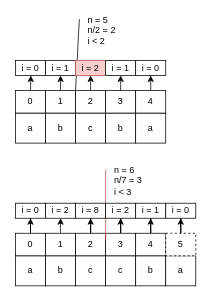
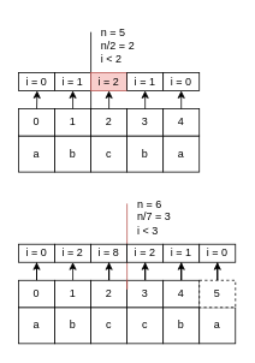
  <mxCell id="0" />
  <mxCell id="1" parent="0" />
  <mxCell id="2" value="a" style="rounded=0;whiteSpace=wrap;html=1;" vertex="1" parent="1"><mxGeometry x="20" y="340" width="40" height="40" as="geometry" /></mxCell>
  <mxCell id="3" value="b" style="rounded=0;whiteSpace=wrap;html=1;" vertex="1" parent="1"><mxGeometry x="60" y="340" width="40" height="40" as="geometry" /></mxCell>
  <mxCell id="4" value="c" style="rounded=0;whiteSpace=wrap;html=1;" vertex="1" parent="1"><mxGeometry x="100" y="340" width="40" height="40" as="geometry" /></mxCell>
  <mxCell id="5" value="c" style="rounded=0;whiteSpace=wrap;html=1;" vertex="1" parent="1"><mxGeometry x="140" y="340" width="40" height="40" as="geometry" /></mxCell>
  <mxCell id="6" value="b" style="rounded=0;whiteSpace=wrap;html=1;" vertex="1" parent="1"><mxGeometry x="180" y="340" width="40" height="40" as="geometry" /></mxCell>
  <mxCell id="7" value="a" style="rounded=0;whiteSpace=wrap;html=1;" vertex="1" parent="1"><mxGeometry x="220" y="340" width="40" height="40" as="geometry" /></mxCell>
  <mxCell id="8" value="" style="edgeStyle=orthogonalEdgeStyle;rounded=0;orthogonalLoop=1;jettySize=auto;html=1;" edge="1" parent="1" source="9" target="34"><mxGeometry relative="1" as="geometry" /></mxCell>
  <mxCell id="9" value="0" style="rounded=0;whiteSpace=wrap;html=1;" vertex="1" parent="1"><mxGeometry x="20" y="310" width="40" height="30" as="geometry" /></mxCell>
  <mxCell id="10" style="edgeStyle=orthogonalEdgeStyle;rounded=0;orthogonalLoop=1;jettySize=auto;html=1;exitX=0.5;exitY=0;exitDx=0;exitDy=0;entryX=0.5;entryY=1;entryDx=0;entryDy=0;" edge="1" parent="1" source="11" target="35"><mxGeometry relative="1" as="geometry" /></mxCell>
  <mxCell id="11" value="1" style="rounded=0;whiteSpace=wrap;html=1;" vertex="1" parent="1"><mxGeometry x="60" y="310" width="40" height="30" as="geometry" /></mxCell>
  <mxCell id="12" style="edgeStyle=orthogonalEdgeStyle;rounded=0;orthogonalLoop=1;jettySize=auto;html=1;entryX=0.5;entryY=1;entryDx=0;entryDy=0;" edge="1" parent="1" source="13" target="36"><mxGeometry relative="1" as="geometry" /></mxCell>
  <mxCell id="13" value="2" style="rounded=0;whiteSpace=wrap;html=1;" vertex="1" parent="1"><mxGeometry x="100" y="310" width="40" height="30" as="geometry" /></mxCell>
  <mxCell id="14" style="edgeStyle=orthogonalEdgeStyle;rounded=0;orthogonalLoop=1;jettySize=auto;html=1;entryX=0.5;entryY=1;entryDx=0;entryDy=0;" edge="1" parent="1" source="15" target="37"><mxGeometry relative="1" as="geometry" /></mxCell>
  <mxCell id="15" value="3" style="rounded=0;whiteSpace=wrap;html=1;" vertex="1" parent="1"><mxGeometry x="140" y="310" width="40" height="30" as="geometry" /></mxCell>
  <mxCell id="16" style="edgeStyle=orthogonalEdgeStyle;rounded=0;orthogonalLoop=1;jettySize=auto;html=1;entryX=0.5;entryY=1;entryDx=0;entryDy=0;" edge="1" parent="1" source="17" target="38"><mxGeometry relative="1" as="geometry" /></mxCell>
  <mxCell id="17" value="4" style="rounded=0;whiteSpace=wrap;html=1;" vertex="1" parent="1"><mxGeometry x="180" y="310" width="40" height="30" as="geometry" /></mxCell>
  <mxCell id="18" style="edgeStyle=orthogonalEdgeStyle;rounded=0;orthogonalLoop=1;jettySize=auto;html=1;entryX=0.5;entryY=1;entryDx=0;entryDy=0;" edge="1" parent="1" source="19" target="39"><mxGeometry relative="1" as="geometry" /></mxCell>
  <mxCell id="19" value="5" style="rounded=0;whiteSpace=wrap;html=1;dashed=1;" vertex="1" parent="1"><mxGeometry x="220" y="310" width="40" height="30" as="geometry" /></mxCell>
  <mxCell id="20" value="a" style="rounded=0;whiteSpace=wrap;html=1;" vertex="1" parent="1"><mxGeometry x="20" y="150" width="40" height="40" as="geometry" /></mxCell>
  <mxCell id="21" value="b" style="rounded=0;whiteSpace=wrap;html=1;" vertex="1" parent="1"><mxGeometry x="60" y="150" width="40" height="40" as="geometry" /></mxCell>
  <mxCell id="22" value="c" style="rounded=0;whiteSpace=wrap;html=1;" vertex="1" parent="1"><mxGeometry x="100" y="150" width="40" height="40" as="geometry" /></mxCell>
  <mxCell id="23" value="b" style="rounded=0;whiteSpace=wrap;html=1;" vertex="1" parent="1"><mxGeometry x="140" y="150" width="40" height="40" as="geometry" /></mxCell>
  <mxCell id="24" value="a" style="rounded=0;whiteSpace=wrap;html=1;" vertex="1" parent="1"><mxGeometry x="180" y="150" width="40" height="40" as="geometry" /></mxCell>
  <mxCell id="25" value="0" style="rounded=0;whiteSpace=wrap;html=1;" vertex="1" parent="1"><mxGeometry x="20" y="120" width="40" height="30" as="geometry" /></mxCell>
  <mxCell id="26" value="1" style="rounded=0;whiteSpace=wrap;html=1;" vertex="1" parent="1"><mxGeometry x="60" y="120" width="40" height="30" as="geometry" /></mxCell>
  <mxCell id="27" value="2" style="rounded=0;whiteSpace=wrap;html=1;" vertex="1" parent="1"><mxGeometry x="100" y="120" width="40" height="30" as="geometry" /></mxCell>
  <mxCell id="28" value="3" style="rounded=0;whiteSpace=wrap;html=1;" vertex="1" parent="1"><mxGeometry x="140" y="120" width="40" height="30" as="geometry" /></mxCell>
  <mxCell id="29" value="4" style="rounded=0;whiteSpace=wrap;html=1;" vertex="1" parent="1"><mxGeometry x="180" y="120" width="40" height="30" as="geometry" /></mxCell>
- <mxCell id="30" value="&lt;div style=&quot;text-align: left;&quot;&gt;&lt;span style=&quot;background-color: initial;&quot;&gt;n = 5&lt;/span&gt;&lt;/div&gt;&lt;div style=&quot;text-align: left;&quot;&gt;&lt;span style=&quot;background-color: initial;&quot;&gt;n/2 = 2&lt;/span&gt;&lt;/div&gt;&lt;div style=&quot;text-align: left;&quot;&gt;&lt;span style=&quot;background-color: initial;&quot;&gt;i &amp;lt; 2&lt;/span&gt;&lt;/div&gt;" style="text;html=1;strokeColor=none;fillColor=none;align=center;verticalAlign=middle;whiteSpace=wrap;rounded=0;" vertex="1" parent="1"><mxGeometry x="105" y="10" width="60" height="60" as="geometry" /></mxCell>
+ <mxCell id="30" value="&lt;div style=&quot;text-align: left;&quot;&gt;&lt;span style=&quot;background-color: initial;&quot;&gt;n = 5&lt;/span&gt;&lt;/div&gt;&lt;div style=&quot;text-align: left;&quot;&gt;&lt;span style=&quot;background-color: initial;&quot;&gt;n/2 = 2&lt;/span&gt;&lt;/div&gt;&lt;div style=&quot;text-align: left;&quot;&gt;&lt;span style=&quot;background-color: initial;&quot;&gt;i &amp;lt; 2&lt;/span&gt;&lt;/div&gt;" style="text;html=1;strokeColor=none;fillColor=none;align=center;verticalAlign=middle;whiteSpace=wrap;rounded=0;" vertex="1" parent="1"><mxGeometry x="100" y="20" width="60" height="60" as="geometry" /></mxCell>
  <mxCell id="31" value="" style="endArrow=none;html=1;rounded=0;entryX=0;entryY=0;entryDx=0;entryDy=0;exitX=0;exitY=0.25;exitDx=0;exitDy=0;" edge="1" parent="1" source="30" target="27"><mxGeometry width="50" height="50" relative="1" as="geometry"><mxPoint x="140" y="140" as="sourcePoint" /><mxPoint x="190" y="90" as="targetPoint" /></mxGeometry></mxCell>
  <mxCell id="32" value="&lt;div style=&quot;text-align: left;&quot;&gt;&lt;span style=&quot;background-color: initial;&quot;&gt;n = 6&lt;/span&gt;&lt;/div&gt;&lt;div style=&quot;text-align: left;&quot;&gt;&lt;span style=&quot;background-color: initial;&quot;&gt;n/7 = 3&lt;/span&gt;&lt;/div&gt;&lt;div style=&quot;text-align: left;&quot;&gt;&lt;span style=&quot;background-color: initial;&quot;&gt;i &amp;lt; 3&lt;/span&gt;&lt;/div&gt;" style="text;html=1;strokeColor=none;fillColor=none;align=center;verticalAlign=middle;whiteSpace=wrap;rounded=0;" vertex="1" parent="1"><mxGeometry x="140" y="210" width="60" height="60" as="geometry" /></mxCell>
  <mxCell id="33" value="" style="endArrow=none;html=1;rounded=0;entryX=0;entryY=0;entryDx=0;entryDy=0;exitX=0;exitY=0.25;exitDx=0;exitDy=0;fillColor=#f8cecc;strokeColor=#b85450;" edge="1" parent="1" source="32" target="15"><mxGeometry width="50" height="50" relative="1" as="geometry"><mxPoint x="139.43" y="265" as="sourcePoint" /><mxPoint x="139.43" y="310" as="targetPoint" /><Array as="points"><mxPoint x="140" y="320" /></Array></mxGeometry></mxCell>
  <mxCell id="34" value="i = 0" style="whiteSpace=wrap;html=1;rounded=0;" vertex="1" parent="1"><mxGeometry x="20" y="270" width="40" height="20" as="geometry" /></mxCell>
  <mxCell id="35" value="i = 2" style="whiteSpace=wrap;html=1;rounded=0;" vertex="1" parent="1"><mxGeometry x="60" y="270" width="40" height="20" as="geometry" /></mxCell>
  <mxCell id="36" value="i = 8" style="whiteSpace=wrap;html=1;rounded=0;" vertex="1" parent="1"><mxGeometry x="100" y="270" width="40" height="20" as="geometry" /></mxCell>
  <mxCell id="37" value="i = 2" style="whiteSpace=wrap;html=1;rounded=0;" vertex="1" parent="1"><mxGeometry x="140" y="270" width="40" height="20" as="geometry" /></mxCell>
  <mxCell id="38" value="i = 1" style="whiteSpace=wrap;html=1;rounded=0;" vertex="1" parent="1"><mxGeometry x="180" y="270" width="40" height="20" as="geometry" /></mxCell>
  <mxCell id="39" value="i = 0" style="whiteSpace=wrap;html=1;rounded=0;" vertex="1" parent="1"><mxGeometry x="220" y="270" width="40" height="20" as="geometry" /></mxCell>
  <mxCell id="40" value="" style="edgeStyle=orthogonalEdgeStyle;rounded=0;orthogonalLoop=1;jettySize=auto;html=1;" edge="1" parent="1" target="45"><mxGeometry relative="1" as="geometry"><mxPoint x="40" y="120" as="sourcePoint" /></mxGeometry></mxCell>
  <mxCell id="41" style="edgeStyle=orthogonalEdgeStyle;rounded=0;orthogonalLoop=1;jettySize=auto;html=1;exitX=0.5;exitY=0;exitDx=0;exitDy=0;entryX=0.5;entryY=1;entryDx=0;entryDy=0;" edge="1" parent="1" target="46"><mxGeometry relative="1" as="geometry"><mxPoint x="80" y="120" as="sourcePoint" /></mxGeometry></mxCell>
  <mxCell id="42" style="edgeStyle=orthogonalEdgeStyle;rounded=0;orthogonalLoop=1;jettySize=auto;html=1;entryX=0.5;entryY=1;entryDx=0;entryDy=0;" edge="1" parent="1" target="47"><mxGeometry relative="1" as="geometry"><mxPoint x="120" y="120" as="sourcePoint" /></mxGeometry></mxCell>
  <mxCell id="43" style="edgeStyle=orthogonalEdgeStyle;rounded=0;orthogonalLoop=1;jettySize=auto;html=1;entryX=0.5;entryY=1;entryDx=0;entryDy=0;" edge="1" parent="1" target="48"><mxGeometry relative="1" as="geometry"><mxPoint x="160" y="120" as="sourcePoint" /></mxGeometry></mxCell>
  <mxCell id="44" style="edgeStyle=orthogonalEdgeStyle;rounded=0;orthogonalLoop=1;jettySize=auto;html=1;entryX=0.5;entryY=1;entryDx=0;entryDy=0;" edge="1" parent="1" target="49"><mxGeometry relative="1" as="geometry"><mxPoint x="200" y="120" as="sourcePoint" /></mxGeometry></mxCell>
  <mxCell id="45" value="i = 0" style="whiteSpace=wrap;html=1;rounded=0;" vertex="1" parent="1"><mxGeometry x="20" y="80" width="40" height="20" as="geometry" /></mxCell>
  <mxCell id="46" value="i = 1" style="whiteSpace=wrap;html=1;rounded=0;" vertex="1" parent="1"><mxGeometry x="60" y="80" width="40" height="20" as="geometry" /></mxCell>
  <mxCell id="47" value="i = 2" style="whiteSpace=wrap;html=1;rounded=0;fillColor=#f8cecc;strokeColor=#b85450;" vertex="1" parent="1"><mxGeometry x="100" y="80" width="40" height="20" as="geometry" /></mxCell>
  <mxCell id="48" value="i = 1" style="whiteSpace=wrap;html=1;rounded=0;" vertex="1" parent="1"><mxGeometry x="140" y="80" width="40" height="20" as="geometry" /></mxCell>
  <mxCell id="49" value="i = 0" style="whiteSpace=wrap;html=1;rounded=0;" vertex="1" parent="1"><mxGeometry x="180" y="80" width="40" height="20" as="geometry" /></mxCell>
